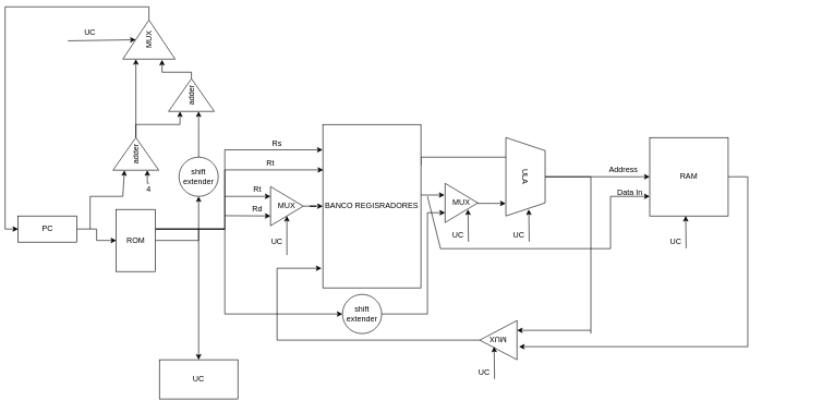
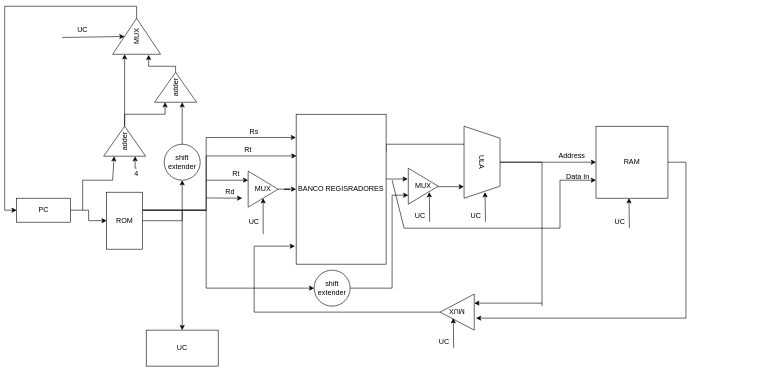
  <mxCell id="0" />
  <mxCell id="1" parent="0" />
  <mxCell id="2" style="edgeStyle=orthogonalEdgeStyle;rounded=0;orthogonalLoop=1;jettySize=auto;html=1;entryX=0.5;entryY=1;entryDx=0;entryDy=0;" edge="1" parent="1" source="6" target="22"><mxGeometry relative="1" as="geometry" /></mxCell>
  <mxCell id="3" style="edgeStyle=orthogonalEdgeStyle;rounded=0;orthogonalLoop=1;jettySize=auto;html=1;entryX=-0.002;entryY=0.155;entryDx=0;entryDy=0;entryPerimeter=0;" edge="1" parent="1" source="6" target="25"><mxGeometry relative="1" as="geometry"><Array as="points"><mxPoint x="336" y="350" /><mxPoint x="336" y="229" /></Array></mxGeometry></mxCell>
  <mxCell id="4" style="edgeStyle=orthogonalEdgeStyle;rounded=0;orthogonalLoop=1;jettySize=auto;html=1;entryX=0.004;entryY=0.278;entryDx=0;entryDy=0;entryPerimeter=0;" edge="1" parent="1" source="6" target="25"><mxGeometry relative="1" as="geometry"><Array as="points"><mxPoint x="336" y="350" /><mxPoint x="336" y="260" /></Array></mxGeometry></mxCell>
  <mxCell id="5" style="edgeStyle=orthogonalEdgeStyle;rounded=0;orthogonalLoop=1;jettySize=auto;html=1;entryX=0;entryY=0.5;entryDx=0;entryDy=0;" edge="1" parent="1" source="6" target="44"><mxGeometry relative="1" as="geometry"><Array as="points"><mxPoint x="336" y="350" /><mxPoint x="336" y="480" /></Array></mxGeometry></mxCell>
  <mxCell id="6" value="ROM" style="rounded=0;whiteSpace=wrap;html=1;" vertex="1" parent="1"><mxGeometry x="170" y="320" width="60" height="95" as="geometry" /></mxCell>
  <mxCell id="7" style="edgeStyle=orthogonalEdgeStyle;rounded=0;orthogonalLoop=1;jettySize=auto;html=1;entryX=0;entryY=0.5;entryDx=0;entryDy=0;" edge="1" parent="1" source="8" target="6"><mxGeometry relative="1" as="geometry" /></mxCell>
  <mxCell id="8" value="PC" style="rounded=0;whiteSpace=wrap;html=1;" vertex="1" parent="1"><mxGeometry x="20" y="330" width="90" height="40" as="geometry" /></mxCell>
  <mxCell id="9" style="edgeStyle=orthogonalEdgeStyle;rounded=0;orthogonalLoop=1;jettySize=auto;html=1;exitX=1;exitY=0.5;exitDx=0;exitDy=0;entryX=0;entryY=0.25;entryDx=0;entryDy=0;" edge="1" parent="1" source="11" target="18"><mxGeometry relative="1" as="geometry" /></mxCell>
  <mxCell id="10" style="edgeStyle=orthogonalEdgeStyle;rounded=0;orthogonalLoop=1;jettySize=auto;html=1;entryX=0;entryY=0.25;entryDx=0;entryDy=0;" edge="1" parent="1" source="11" target="20"><mxGeometry relative="1" as="geometry"><mxPoint x="200" y="110" as="targetPoint" /></mxGeometry></mxCell>
  <mxCell id="11" value="adder" style="triangle;whiteSpace=wrap;html=1;rotation=-90;" vertex="1" parent="1"><mxGeometry x="175" y="200" width="50" height="70" as="geometry" /></mxCell>
  <mxCell id="12" value="" style="endArrow=none;html=1;" edge="1" parent="1"><mxGeometry width="50" height="50" relative="1" as="geometry"><mxPoint x="130" y="350" as="sourcePoint" /><mxPoint x="130" y="300" as="targetPoint" /></mxGeometry></mxCell>
  <mxCell id="13" value="" style="endArrow=none;html=1;" edge="1" parent="1"><mxGeometry width="50" height="50" relative="1" as="geometry"><mxPoint x="130" y="300" as="sourcePoint" /><mxPoint x="180" y="300" as="targetPoint" /></mxGeometry></mxCell>
  <mxCell id="14" value="" style="endArrow=classic;html=1;entryX=0;entryY=0.25;entryDx=0;entryDy=0;" edge="1" parent="1" target="11"><mxGeometry width="50" height="50" relative="1" as="geometry"><mxPoint x="180" y="300" as="sourcePoint" /><mxPoint x="180" y="280" as="targetPoint" /></mxGeometry></mxCell>
  <mxCell id="15" style="edgeStyle=orthogonalEdgeStyle;rounded=0;orthogonalLoop=1;jettySize=auto;html=1;exitX=0.5;exitY=0;exitDx=0;exitDy=0;entryX=0;entryY=0.75;entryDx=0;entryDy=0;" edge="1" parent="1" source="16" target="11"><mxGeometry relative="1" as="geometry" /></mxCell>
  <mxCell id="16" value="4" style="text;html=1;strokeColor=none;fillColor=none;align=center;verticalAlign=middle;whiteSpace=wrap;rounded=0;" vertex="1" parent="1"><mxGeometry x="200" y="280" width="40" height="20" as="geometry" /></mxCell>
  <mxCell id="17" style="edgeStyle=orthogonalEdgeStyle;rounded=0;orthogonalLoop=1;jettySize=auto;html=1;exitX=1;exitY=0.5;exitDx=0;exitDy=0;" edge="1" parent="1" source="18"><mxGeometry relative="1" as="geometry"><mxPoint x="240" y="91" as="targetPoint" /><Array as="points"><mxPoint x="285" y="110" /><mxPoint x="240" y="110" /><mxPoint x="240" y="91" /></Array></mxGeometry></mxCell>
  <mxCell id="18" value="adder" style="triangle;whiteSpace=wrap;html=1;rotation=-90;" vertex="1" parent="1"><mxGeometry x="260" y="110" width="50" height="70" as="geometry" /></mxCell>
  <mxCell id="19" style="edgeStyle=orthogonalEdgeStyle;rounded=0;orthogonalLoop=1;jettySize=auto;html=1;entryX=0;entryY=0.5;entryDx=0;entryDy=0;exitX=1;exitY=0.5;exitDx=0;exitDy=0;" edge="1" parent="1" source="20" target="8"><mxGeometry relative="1" as="geometry" /></mxCell>
  <mxCell id="20" value="MUX" style="triangle;whiteSpace=wrap;html=1;rotation=-90;" vertex="1" parent="1"><mxGeometry x="190" y="20" width="60" height="80" as="geometry" /></mxCell>
  <mxCell id="21" style="edgeStyle=orthogonalEdgeStyle;rounded=0;orthogonalLoop=1;jettySize=auto;html=1;entryX=0;entryY=0.657;entryDx=0;entryDy=0;entryPerimeter=0;" edge="1" parent="1" source="22" target="18"><mxGeometry relative="1" as="geometry" /></mxCell>
  <mxCell id="22" value="shift extender" style="ellipse;whiteSpace=wrap;html=1;aspect=fixed;" vertex="1" parent="1"><mxGeometry x="266" y="240" width="60" height="60" as="geometry" /></mxCell>
  <mxCell id="23" style="edgeStyle=orthogonalEdgeStyle;rounded=0;orthogonalLoop=1;jettySize=auto;html=1;exitX=1;exitY=0.25;exitDx=0;exitDy=0;entryX=0.25;entryY=1;entryDx=0;entryDy=0;endArrow=none;" edge="1" parent="1" source="25" target="35"><mxGeometry relative="1" as="geometry"><Array as="points"><mxPoint x="636" y="240" /></Array></mxGeometry></mxCell>
  <mxCell id="24" style="edgeStyle=orthogonalEdgeStyle;rounded=0;orthogonalLoop=1;jettySize=auto;html=1;entryX=-0.017;entryY=0.299;entryDx=0;entryDy=0;entryPerimeter=0;" edge="1" parent="1" source="25" target="42"><mxGeometry relative="1" as="geometry"><Array as="points"><mxPoint x="646" y="298" /><mxPoint x="646" y="298" /></Array></mxGeometry></mxCell>
  <mxCell id="25" value="BANCO REGISRADORES" style="rounded=0;whiteSpace=wrap;html=1;" vertex="1" parent="1"><mxGeometry x="486" y="190" width="150" height="250" as="geometry" /></mxCell>
  <mxCell id="26" style="edgeStyle=orthogonalEdgeStyle;rounded=0;orthogonalLoop=1;jettySize=auto;html=1;" edge="1" parent="1" source="27" target="25"><mxGeometry relative="1" as="geometry" /></mxCell>
  <mxCell id="27" value="MUX" style="triangle;whiteSpace=wrap;html=1;rotation=0;" vertex="1" parent="1"><mxGeometry x="406" y="285" width="50" height="60" as="geometry" /></mxCell>
  <mxCell id="28" value="" style="endArrow=classic;html=1;entryX=0;entryY=0.25;entryDx=0;entryDy=0;" edge="1" parent="1" target="27"><mxGeometry width="50" height="50" relative="1" as="geometry"><mxPoint x="336" y="300" as="sourcePoint" /><mxPoint x="396" y="310" as="targetPoint" /></mxGeometry></mxCell>
  <mxCell id="29" value="Rs" style="text;html=1;strokeColor=none;fillColor=none;align=center;verticalAlign=middle;whiteSpace=wrap;rounded=0;" vertex="1" parent="1"><mxGeometry x="396" y="210" width="40" height="20" as="geometry" /></mxCell>
  <mxCell id="30" value="Rt" style="text;html=1;strokeColor=none;fillColor=none;align=center;verticalAlign=middle;whiteSpace=wrap;rounded=0;" vertex="1" parent="1"><mxGeometry x="386" y="240" width="40" height="20" as="geometry" /></mxCell>
  <mxCell id="31" value="Rt" style="text;html=1;strokeColor=none;fillColor=none;align=center;verticalAlign=middle;whiteSpace=wrap;rounded=0;" vertex="1" parent="1"><mxGeometry x="366" y="280" width="40" height="20" as="geometry" /></mxCell>
- <mxCell id="32" value="Rd" style="text;html=1;strokeColor=none;fillColor=none;align=center;verticalAlign=middle;whiteSpace=wrap;rounded=0;" vertex="1" parent="1"><mxGeometry x="366" y="310" width="40" height="20" as="geometry" /></mxCell>
+ <mxCell id="32" value="Rd" style="text;html=1;strokeColor=none;fillColor=none;align=center;verticalAlign=middle;whiteSpace=wrap;rounded=0;" vertex="1" parent="1"><mxGeometry x="356" y="310" width="40" height="20" as="geometry" /></mxCell>
  <mxCell id="33" value="" style="endArrow=classic;html=1;entryX=1;entryY=1;entryDx=0;entryDy=0;" edge="1" parent="1" target="32"><mxGeometry width="50" height="50" relative="1" as="geometry"><mxPoint x="336" y="329.59" as="sourcePoint" /><mxPoint x="386" y="329.78" as="targetPoint" /></mxGeometry></mxCell>
  <mxCell id="34" style="edgeStyle=orthogonalEdgeStyle;rounded=0;orthogonalLoop=1;jettySize=auto;html=1;" edge="1" parent="1" source="35" target="46"><mxGeometry relative="1" as="geometry" /></mxCell>
  <mxCell id="35" value="ULA" style="shape=trapezoid;perimeter=trapezoidPerimeter;whiteSpace=wrap;html=1;fixedSize=1;rotation=90;" vertex="1" parent="1"><mxGeometry x="736" y="240" width="120" height="60" as="geometry" /></mxCell>
  <mxCell id="36" value="" style="endArrow=none;html=1;exitX=0.5;exitY=0;exitDx=0;exitDy=0;" edge="1" parent="1" source="35"><mxGeometry width="50" height="50" relative="1" as="geometry"><mxPoint x="716" y="350" as="sourcePoint" /><mxPoint x="896" y="270" as="targetPoint" /></mxGeometry></mxCell>
  <mxCell id="37" value="" style="endArrow=none;html=1;" edge="1" parent="1"><mxGeometry width="50" height="50" relative="1" as="geometry"><mxPoint x="896" y="510" as="sourcePoint" /><mxPoint x="896" y="270" as="targetPoint" /></mxGeometry></mxCell>
  <mxCell id="38" value="" style="endArrow=none;html=1;" edge="1" parent="1"><mxGeometry width="50" height="50" relative="1" as="geometry"><mxPoint x="416" y="520" as="sourcePoint" /><mxPoint x="726" y="520" as="targetPoint" /></mxGeometry></mxCell>
  <mxCell id="39" value="" style="endArrow=none;html=1;" edge="1" parent="1"><mxGeometry width="50" height="50" relative="1" as="geometry"><mxPoint x="416" y="520" as="sourcePoint" /><mxPoint x="416" y="410" as="targetPoint" /></mxGeometry></mxCell>
  <mxCell id="40" value="" style="endArrow=classic;html=1;" edge="1" parent="1"><mxGeometry width="50" height="50" relative="1" as="geometry"><mxPoint x="416" y="410" as="sourcePoint" /><mxPoint x="484" y="410" as="targetPoint" /></mxGeometry></mxCell>
  <mxCell id="41" style="edgeStyle=orthogonalEdgeStyle;rounded=0;orthogonalLoop=1;jettySize=auto;html=1;entryX=0.84;entryY=1.006;entryDx=0;entryDy=0;entryPerimeter=0;" edge="1" parent="1" source="42" target="35"><mxGeometry relative="1" as="geometry"><Array as="points"><mxPoint x="745" y="310" /></Array></mxGeometry></mxCell>
  <mxCell id="42" value="MUX" style="triangle;whiteSpace=wrap;html=1;rotation=0;" vertex="1" parent="1"><mxGeometry x="673" y="280" width="50" height="60" as="geometry" /></mxCell>
  <mxCell id="43" style="edgeStyle=orthogonalEdgeStyle;rounded=0;orthogonalLoop=1;jettySize=auto;html=1;entryX=0;entryY=0.75;entryDx=0;entryDy=0;" edge="1" parent="1" source="44" target="42"><mxGeometry relative="1" as="geometry"><Array as="points"><mxPoint x="646" y="480" /><mxPoint x="646" y="325" /></Array></mxGeometry></mxCell>
  <mxCell id="44" value="shift extender" style="ellipse;whiteSpace=wrap;html=1;aspect=fixed;" vertex="1" parent="1"><mxGeometry x="516" y="450" width="60" height="60" as="geometry" /></mxCell>
  <mxCell id="45" style="edgeStyle=elbowEdgeStyle;rounded=0;orthogonalLoop=1;jettySize=auto;html=1;" edge="1" parent="1" source="46"><mxGeometry relative="1" as="geometry"><mxPoint x="786" y="530" as="targetPoint" /><Array as="points"><mxPoint x="1136" y="360" /><mxPoint x="1246" y="390" /></Array></mxGeometry></mxCell>
  <mxCell id="46" value="RAM" style="whiteSpace=wrap;html=1;aspect=fixed;" vertex="1" parent="1"><mxGeometry x="986" y="210" width="120" height="120" as="geometry" /></mxCell>
  <mxCell id="47" value="Address" style="text;html=1;strokeColor=none;fillColor=none;align=center;verticalAlign=middle;whiteSpace=wrap;rounded=0;" vertex="1" parent="1"><mxGeometry x="926" y="250" width="40" height="20" as="geometry" /></mxCell>
  <mxCell id="48" value="" style="endArrow=none;html=1;" edge="1" parent="1"><mxGeometry width="50" height="50" relative="1" as="geometry"><mxPoint x="666" y="380" as="sourcePoint" /><mxPoint x="646" y="300" as="targetPoint" /></mxGeometry></mxCell>
  <mxCell id="49" value="" style="endArrow=none;html=1;" edge="1" parent="1"><mxGeometry width="50" height="50" relative="1" as="geometry"><mxPoint x="666" y="380" as="sourcePoint" /><mxPoint x="926" y="380" as="targetPoint" /></mxGeometry></mxCell>
  <mxCell id="50" value="" style="endArrow=none;html=1;" edge="1" parent="1"><mxGeometry width="50" height="50" relative="1" as="geometry"><mxPoint x="926" y="380" as="sourcePoint" /><mxPoint x="926" y="300" as="targetPoint" /></mxGeometry></mxCell>
  <mxCell id="51" value="" style="endArrow=classic;html=1;entryX=0;entryY=0.75;entryDx=0;entryDy=0;" edge="1" parent="1" target="46"><mxGeometry width="50" height="50" relative="1" as="geometry"><mxPoint x="926" y="300" as="sourcePoint" /><mxPoint x="986" y="290" as="targetPoint" /></mxGeometry></mxCell>
  <mxCell id="52" value="Data In" style="text;html=1;strokeColor=none;fillColor=none;align=center;verticalAlign=middle;whiteSpace=wrap;rounded=0;" vertex="1" parent="1"><mxGeometry x="926" y="285" width="60" height="20" as="geometry" /></mxCell>
  <mxCell id="53" value="MUX" style="triangle;whiteSpace=wrap;html=1;rotation=-180;" vertex="1" parent="1"><mxGeometry x="726" y="490" width="57" height="60" as="geometry" /></mxCell>
  <mxCell id="54" value="" style="endArrow=classic;html=1;entryX=0;entryY=0.75;entryDx=0;entryDy=0;" edge="1" parent="1" target="53"><mxGeometry width="50" height="50" relative="1" as="geometry"><mxPoint x="896" y="505" as="sourcePoint" /><mxPoint x="906" y="470" as="targetPoint" /></mxGeometry></mxCell>
  <mxCell id="55" value="" style="endArrow=classic;html=1;" edge="1" parent="1" target="20"><mxGeometry width="50" height="50" relative="1" as="geometry"><mxPoint x="96" y="62" as="sourcePoint" /><mxPoint x="146" y="50" as="targetPoint" /></mxGeometry></mxCell>
  <mxCell id="56" value="UC" style="text;html=1;strokeColor=none;fillColor=none;align=center;verticalAlign=middle;whiteSpace=wrap;rounded=0;" vertex="1" parent="1"><mxGeometry x="110" y="40" width="40" height="20" as="geometry" /></mxCell>
  <mxCell id="57" value="" style="endArrow=classic;html=1;entryX=0.5;entryY=1;entryDx=0;entryDy=0;" edge="1" parent="1" target="27"><mxGeometry width="50" height="50" relative="1" as="geometry"><mxPoint x="431" y="390" as="sourcePoint" /><mxPoint x="431" y="340" as="targetPoint" /></mxGeometry></mxCell>
  <mxCell id="58" value="UC" style="text;html=1;strokeColor=none;fillColor=none;align=center;verticalAlign=middle;whiteSpace=wrap;rounded=0;" vertex="1" parent="1"><mxGeometry x="396" y="360" width="40" height="20" as="geometry" /></mxCell>
  <mxCell id="59" value="" style="endArrow=classic;html=1;entryX=0.5;entryY=1;entryDx=0;entryDy=0;exitX=0.892;exitY=0.974;exitDx=0;exitDy=0;exitPerimeter=0;" edge="1" parent="1" source="60"><mxGeometry width="50" height="50" relative="1" as="geometry"><mxPoint x="708" y="380" as="sourcePoint" /><mxPoint x="708" y="320" as="targetPoint" /></mxGeometry></mxCell>
  <mxCell id="60" value="UC" style="text;html=1;strokeColor=none;fillColor=none;align=center;verticalAlign=middle;whiteSpace=wrap;rounded=0;" vertex="1" parent="1"><mxGeometry x="673" y="350" width="40" height="20" as="geometry" /></mxCell>
  <mxCell id="61" value="" style="endArrow=classic;html=1;entryX=0.5;entryY=1;entryDx=0;entryDy=0;exitX=0.892;exitY=0.974;exitDx=0;exitDy=0;exitPerimeter=0;" edge="1" parent="1" source="62"><mxGeometry width="50" height="50" relative="1" as="geometry"><mxPoint x="801" y="380" as="sourcePoint" /><mxPoint x="801" y="320" as="targetPoint" /></mxGeometry></mxCell>
  <mxCell id="62" value="UC" style="text;html=1;strokeColor=none;fillColor=none;align=center;verticalAlign=middle;whiteSpace=wrap;rounded=0;" vertex="1" parent="1"><mxGeometry x="766" y="350" width="40" height="20" as="geometry" /></mxCell>
  <mxCell id="63" value="" style="endArrow=classic;html=1;entryX=0.5;entryY=1;entryDx=0;entryDy=0;exitX=0.892;exitY=0.974;exitDx=0;exitDy=0;exitPerimeter=0;" edge="1" parent="1" source="64"><mxGeometry width="50" height="50" relative="1" as="geometry"><mxPoint x="1041" y="390" as="sourcePoint" /><mxPoint x="1041" y="330" as="targetPoint" /></mxGeometry></mxCell>
  <mxCell id="64" value="UC" style="text;html=1;strokeColor=none;fillColor=none;align=center;verticalAlign=middle;whiteSpace=wrap;rounded=0;" vertex="1" parent="1"><mxGeometry x="1006" y="360" width="40" height="20" as="geometry" /></mxCell>
  <mxCell id="65" value="" style="endArrow=classic;html=1;entryX=0.5;entryY=1;entryDx=0;entryDy=0;exitX=0.892;exitY=0.974;exitDx=0;exitDy=0;exitPerimeter=0;" edge="1" parent="1" source="66"><mxGeometry width="50" height="50" relative="1" as="geometry"><mxPoint x="748" y="590" as="sourcePoint" /><mxPoint x="748" y="530" as="targetPoint" /></mxGeometry></mxCell>
  <mxCell id="66" value="UC" style="text;html=1;strokeColor=none;fillColor=none;align=center;verticalAlign=middle;whiteSpace=wrap;rounded=0;" vertex="1" parent="1"><mxGeometry x="713" y="560" width="40" height="20" as="geometry" /></mxCell>
  <mxCell id="67" value="" style="endArrow=classic;html=1;" edge="1" parent="1"><mxGeometry width="50" height="50" relative="1" as="geometry"><mxPoint x="296" y="350" as="sourcePoint" /><mxPoint x="296" y="550" as="targetPoint" /></mxGeometry></mxCell>
  <mxCell id="68" value="UC" style="rounded=0;whiteSpace=wrap;html=1;" vertex="1" parent="1"><mxGeometry x="236" y="550" width="120" height="60" as="geometry" /></mxCell>
